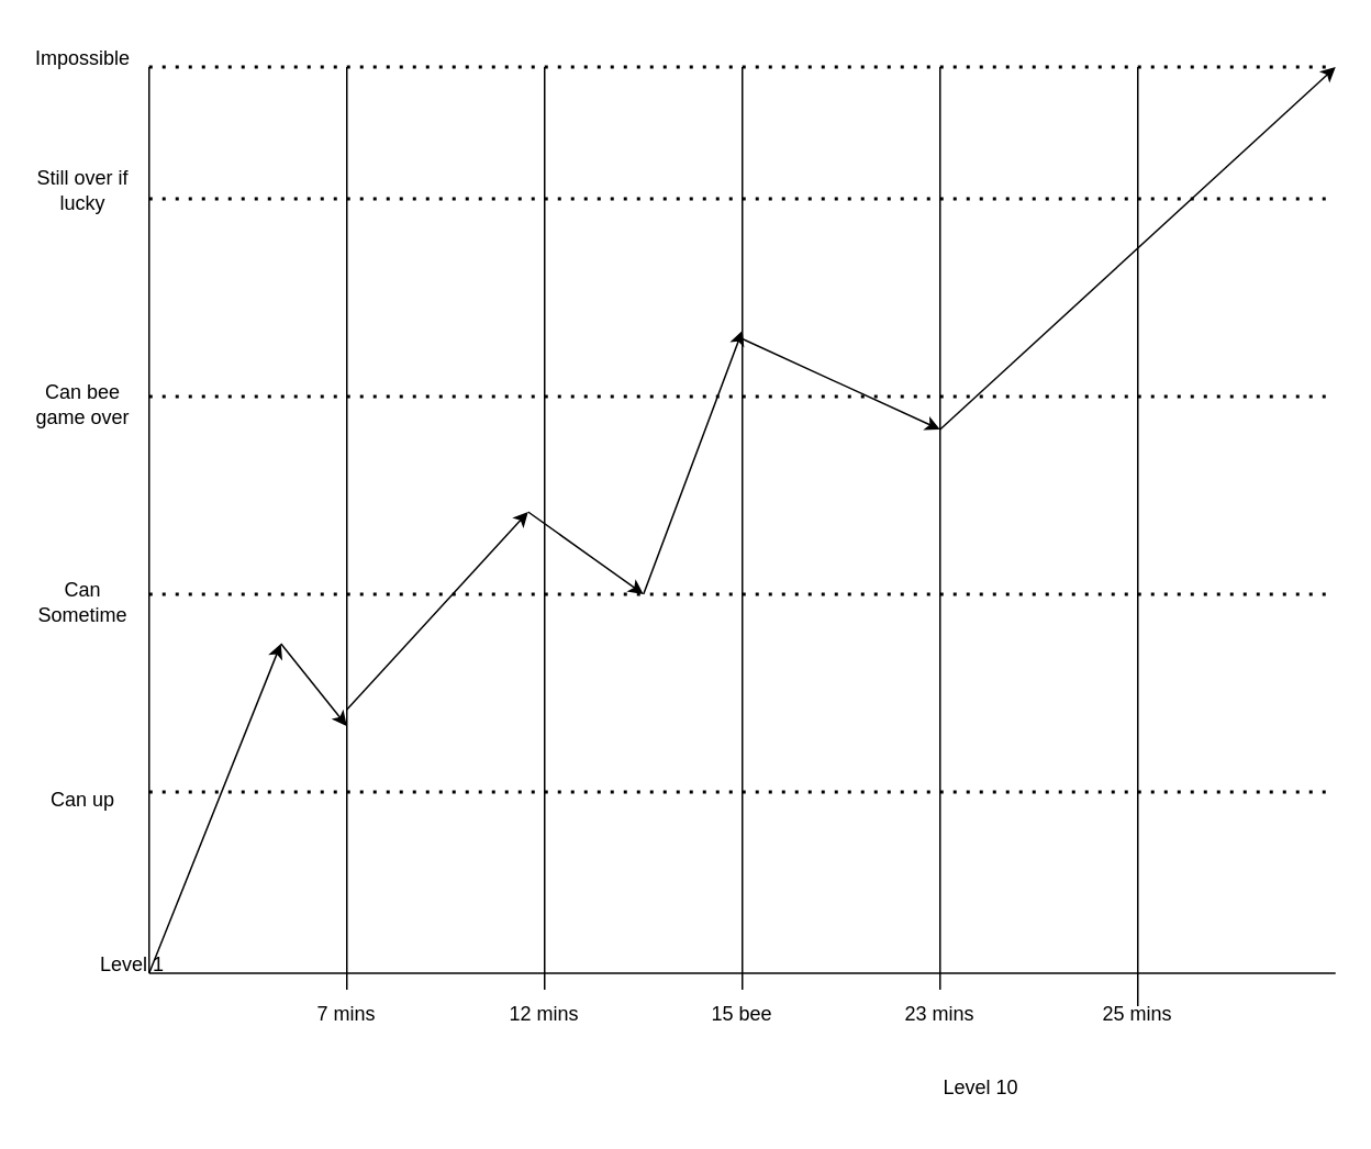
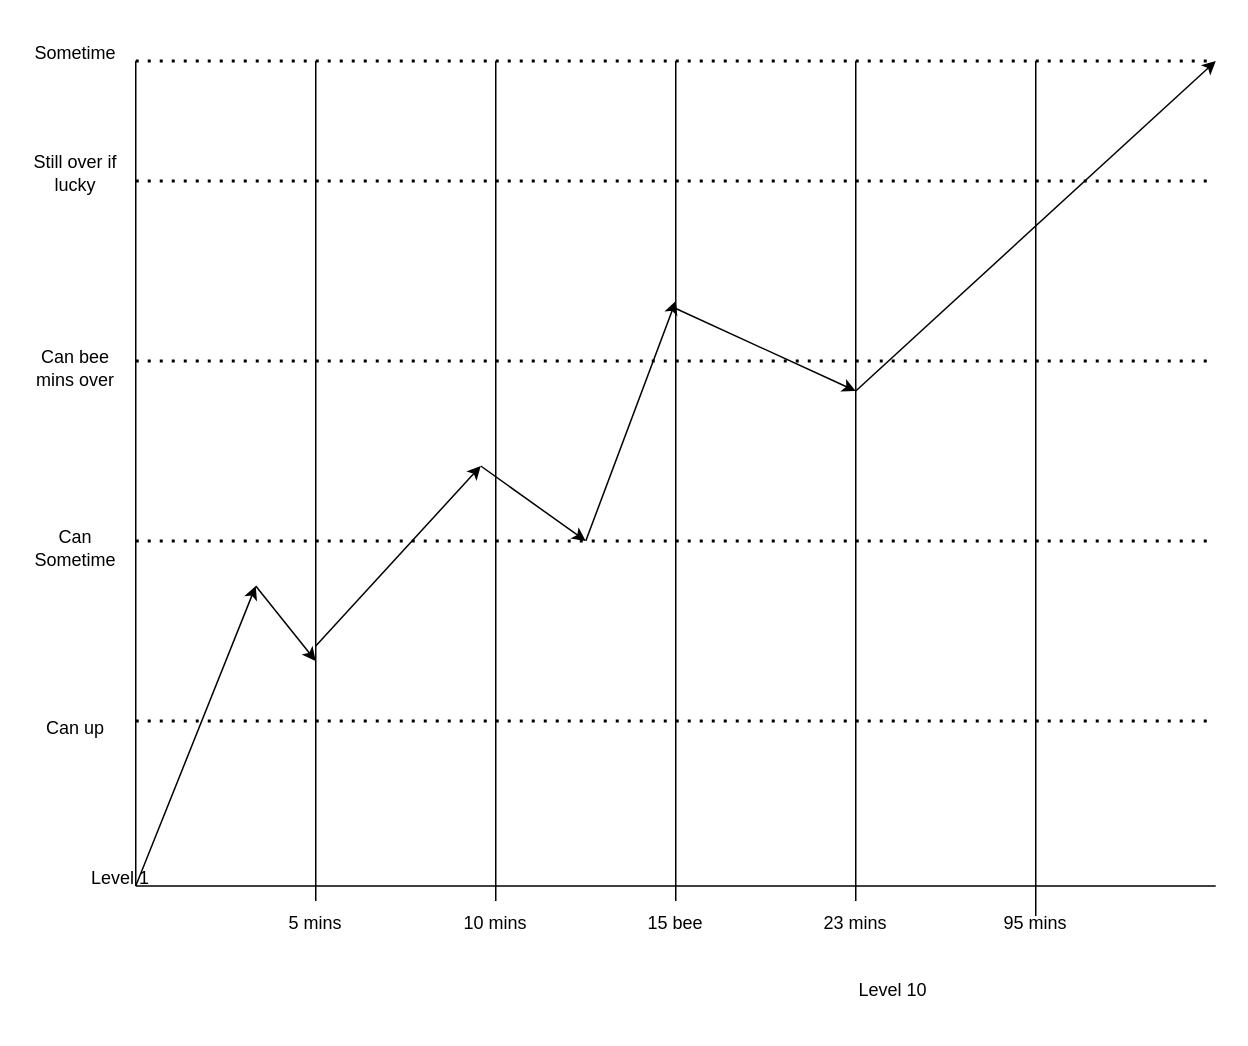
  <mxCell id="0" />
  <mxCell id="1" parent="0" />
  <mxCell id="2" value="" style="endArrow=none;html=1;rounded=0;" parent="1" edge="1"><mxGeometry width="50" height="50" relative="1" as="geometry"><mxPoint x="90" y="590" as="sourcePoint" /><mxPoint x="90" y="40" as="targetPoint" /></mxGeometry></mxCell>
  <mxCell id="3" value="" style="endArrow=none;html=1;rounded=0;" parent="1" edge="1"><mxGeometry width="50" height="50" relative="1" as="geometry"><mxPoint x="90" y="590" as="sourcePoint" /><mxPoint x="810" y="590" as="targetPoint" /></mxGeometry></mxCell>
  <mxCell id="4" value="" style="endArrow=none;html=1;rounded=0;" parent="1" edge="1"><mxGeometry width="50" height="50" relative="1" as="geometry"><mxPoint x="210" y="600" as="sourcePoint" /><mxPoint x="210" y="40" as="targetPoint" /></mxGeometry></mxCell>
  <mxCell id="5" value="" style="endArrow=none;html=1;rounded=0;" parent="1" edge="1"><mxGeometry width="50" height="50" relative="1" as="geometry"><mxPoint x="330" y="600" as="sourcePoint" /><mxPoint x="330" y="40" as="targetPoint" /></mxGeometry></mxCell>
  <mxCell id="6" value="" style="endArrow=none;html=1;rounded=0;" parent="1" edge="1"><mxGeometry width="50" height="50" relative="1" as="geometry"><mxPoint x="450" y="600" as="sourcePoint" /><mxPoint x="450" y="40" as="targetPoint" /></mxGeometry></mxCell>
  <mxCell id="7" value="" style="endArrow=none;html=1;rounded=0;" parent="1" edge="1"><mxGeometry width="50" height="50" relative="1" as="geometry"><mxPoint x="570" y="600" as="sourcePoint" /><mxPoint x="570" y="40" as="targetPoint" /></mxGeometry></mxCell>
  <mxCell id="8" value="" style="endArrow=none;dashed=1;html=1;dashPattern=1 3;strokeWidth=2;rounded=0;" parent="1" edge="1"><mxGeometry width="50" height="50" relative="1" as="geometry"><mxPoint x="90" y="480" as="sourcePoint" /><mxPoint x="810" y="480" as="targetPoint" /></mxGeometry></mxCell>
  <mxCell id="9" value="" style="endArrow=none;dashed=1;html=1;dashPattern=1 3;strokeWidth=2;rounded=0;" parent="1" edge="1"><mxGeometry width="50" height="50" relative="1" as="geometry"><mxPoint x="90" y="360" as="sourcePoint" /><mxPoint x="810" y="360" as="targetPoint" /></mxGeometry></mxCell>
  <mxCell id="10" value="" style="endArrow=none;dashed=1;html=1;dashPattern=1 3;strokeWidth=2;rounded=0;" parent="1" edge="1"><mxGeometry width="50" height="50" relative="1" as="geometry"><mxPoint x="90" y="240" as="sourcePoint" /><mxPoint x="810" y="240" as="targetPoint" /></mxGeometry></mxCell>
  <mxCell id="11" value="" style="endArrow=none;dashed=1;html=1;dashPattern=1 3;strokeWidth=2;rounded=0;" parent="1" edge="1"><mxGeometry width="50" height="50" relative="1" as="geometry"><mxPoint x="90" y="120" as="sourcePoint" /><mxPoint x="810" y="120" as="targetPoint" /></mxGeometry></mxCell>
  <mxCell id="12" value="Can up" style="text;html=1;strokeColor=none;fillColor=none;align=center;verticalAlign=middle;whiteSpace=wrap;rounded=0;" parent="1" vertex="1"><mxGeometry x="20" y="470" width="60" height="30" as="geometry" /></mxCell>
- <mxCell id="13" value="Can bee game over" style="text;html=1;strokeColor=none;fillColor=none;align=center;verticalAlign=middle;whiteSpace=wrap;rounded=0;" parent="1" vertex="1"><mxGeometry x="20" y="230" width="60" height="30" as="geometry" /></mxCell>
+ <mxCell id="13" value="Can bee mins over" style="text;html=1;strokeColor=none;fillColor=none;align=center;verticalAlign=middle;whiteSpace=wrap;rounded=0;" parent="1" vertex="1"><mxGeometry x="20" y="230" width="60" height="30" as="geometry" /></mxCell>
  <mxCell id="14" value="Can Sometime" style="text;html=1;strokeColor=none;fillColor=none;align=center;verticalAlign=middle;whiteSpace=wrap;rounded=0;" parent="1" vertex="1"><mxGeometry x="20" y="350" width="60" height="30" as="geometry" /></mxCell>
  <mxCell id="15" value="Still over if lucky" style="text;html=1;strokeColor=none;fillColor=none;align=center;verticalAlign=middle;whiteSpace=wrap;rounded=0;" parent="1" vertex="1"><mxGeometry x="20" y="100" width="60" height="30" as="geometry" /></mxCell>
- <mxCell id="16" value="Impossible" style="text;html=1;strokeColor=none;fillColor=none;align=center;verticalAlign=middle;whiteSpace=wrap;rounded=0;" parent="1" vertex="1"><mxGeometry x="20" y="20" width="60" height="30" as="geometry" /></mxCell>
+ <mxCell id="16" value="Sometime" style="text;html=1;strokeColor=none;fillColor=none;align=center;verticalAlign=middle;whiteSpace=wrap;rounded=0;" parent="1" vertex="1"><mxGeometry x="20" y="20" width="60" height="30" as="geometry" /></mxCell>
  <mxCell id="17" value="" style="endArrow=none;dashed=1;html=1;dashPattern=1 3;strokeWidth=2;rounded=0;" parent="1" edge="1"><mxGeometry width="50" height="50" relative="1" as="geometry"><mxPoint x="90" y="40" as="sourcePoint" /><mxPoint x="810" y="40" as="targetPoint" /></mxGeometry></mxCell>
  <mxCell id="18" value="" style="endArrow=classic;html=1;rounded=0;" parent="1" edge="1"><mxGeometry width="50" height="50" relative="1" as="geometry"><mxPoint x="90" y="590" as="sourcePoint" /><mxPoint x="170" y="390" as="targetPoint" /></mxGeometry></mxCell>
  <mxCell id="19" value="" style="endArrow=classic;html=1;rounded=0;" parent="1" edge="1"><mxGeometry width="50" height="50" relative="1" as="geometry"><mxPoint x="170" y="390" as="sourcePoint" /><mxPoint x="210" y="440" as="targetPoint" /></mxGeometry></mxCell>
  <mxCell id="20" value="" style="endArrow=classic;html=1;rounded=0;" parent="1" edge="1"><mxGeometry width="50" height="50" relative="1" as="geometry"><mxPoint x="210" y="430" as="sourcePoint" /><mxPoint x="320" y="310" as="targetPoint" /></mxGeometry></mxCell>
  <mxCell id="21" value="" style="endArrow=none;html=1;rounded=0;" parent="1" edge="1"><mxGeometry width="50" height="50" relative="1" as="geometry"><mxPoint x="690" y="610" as="sourcePoint" /><mxPoint x="690" y="40" as="targetPoint" /></mxGeometry></mxCell>
  <mxCell id="22" value="" style="endArrow=classic;html=1;rounded=0;" parent="1" edge="1"><mxGeometry width="50" height="50" relative="1" as="geometry"><mxPoint x="570" y="260" as="sourcePoint" /><mxPoint x="810" y="40" as="targetPoint" /></mxGeometry></mxCell>
  <mxCell id="23" value="" style="endArrow=classic;html=1;rounded=0;" parent="1" edge="1"><mxGeometry width="50" height="50" relative="1" as="geometry"><mxPoint x="320" y="310" as="sourcePoint" /><mxPoint x="390" y="360" as="targetPoint" /></mxGeometry></mxCell>
  <mxCell id="24" value="" style="endArrow=classic;html=1;rounded=0;" parent="1" edge="1"><mxGeometry width="50" height="50" relative="1" as="geometry"><mxPoint x="390" y="360" as="sourcePoint" /><mxPoint x="450" y="200" as="targetPoint" /></mxGeometry></mxCell>
  <mxCell id="25" value="" style="endArrow=classic;html=1;rounded=0;" parent="1" edge="1"><mxGeometry width="50" height="50" relative="1" as="geometry"><mxPoint x="450" y="205" as="sourcePoint" /><mxPoint x="570" y="260" as="targetPoint" /></mxGeometry></mxCell>
- <mxCell id="26" value="7 mins" style="text;html=1;strokeColor=none;fillColor=none;align=center;verticalAlign=middle;whiteSpace=wrap;rounded=0;" vertex="1" parent="1"><mxGeometry x="180" y="600" width="60" height="30" as="geometry" /></mxCell>
- <mxCell id="27" value="12 mins" style="text;html=1;strokeColor=none;fillColor=none;align=center;verticalAlign=middle;whiteSpace=wrap;rounded=0;" vertex="1" parent="1"><mxGeometry x="300" y="600" width="60" height="30" as="geometry" /></mxCell>
+ <mxCell id="26" value="5 mins" style="text;html=1;strokeColor=none;fillColor=none;align=center;verticalAlign=middle;whiteSpace=wrap;rounded=0;" vertex="1" parent="1"><mxGeometry x="180" y="600" width="60" height="30" as="geometry" /></mxCell>
+ <mxCell id="27" value="10 mins" style="text;html=1;strokeColor=none;fillColor=none;align=center;verticalAlign=middle;whiteSpace=wrap;rounded=0;" vertex="1" parent="1"><mxGeometry x="300" y="600" width="60" height="30" as="geometry" /></mxCell>
  <mxCell id="28" value="15 bee" style="text;html=1;strokeColor=none;fillColor=none;align=center;verticalAlign=middle;whiteSpace=wrap;rounded=0;" vertex="1" parent="1"><mxGeometry x="420" y="600" width="60" height="30" as="geometry" /></mxCell>
  <mxCell id="29" value="23 mins" style="text;html=1;strokeColor=none;fillColor=none;align=center;verticalAlign=middle;whiteSpace=wrap;rounded=0;" vertex="1" parent="1"><mxGeometry x="540" y="600" width="60" height="30" as="geometry" /></mxCell>
- <mxCell id="30" value="25 mins" style="text;html=1;strokeColor=none;fillColor=none;align=center;verticalAlign=middle;whiteSpace=wrap;rounded=0;" vertex="1" parent="1"><mxGeometry x="660" y="600" width="60" height="30" as="geometry" /></mxCell>
+ <mxCell id="30" value="95 mins" style="text;html=1;strokeColor=none;fillColor=none;align=center;verticalAlign=middle;whiteSpace=wrap;rounded=0;" vertex="1" parent="1"><mxGeometry x="660" y="600" width="60" height="30" as="geometry" /></mxCell>
  <mxCell id="31" value="Level 10" style="text;html=1;strokeColor=none;fillColor=none;align=center;verticalAlign=middle;whiteSpace=wrap;rounded=0;" vertex="1" parent="1"><mxGeometry x="565" y="645" width="60" height="30" as="geometry" /></mxCell>
  <mxCell id="32" value="Level 1" style="text;html=1;strokeColor=none;fillColor=none;align=center;verticalAlign=middle;whiteSpace=wrap;rounded=0;" vertex="1" parent="1"><mxGeometry x="50" y="570" width="60" height="30" as="geometry" /></mxCell>
